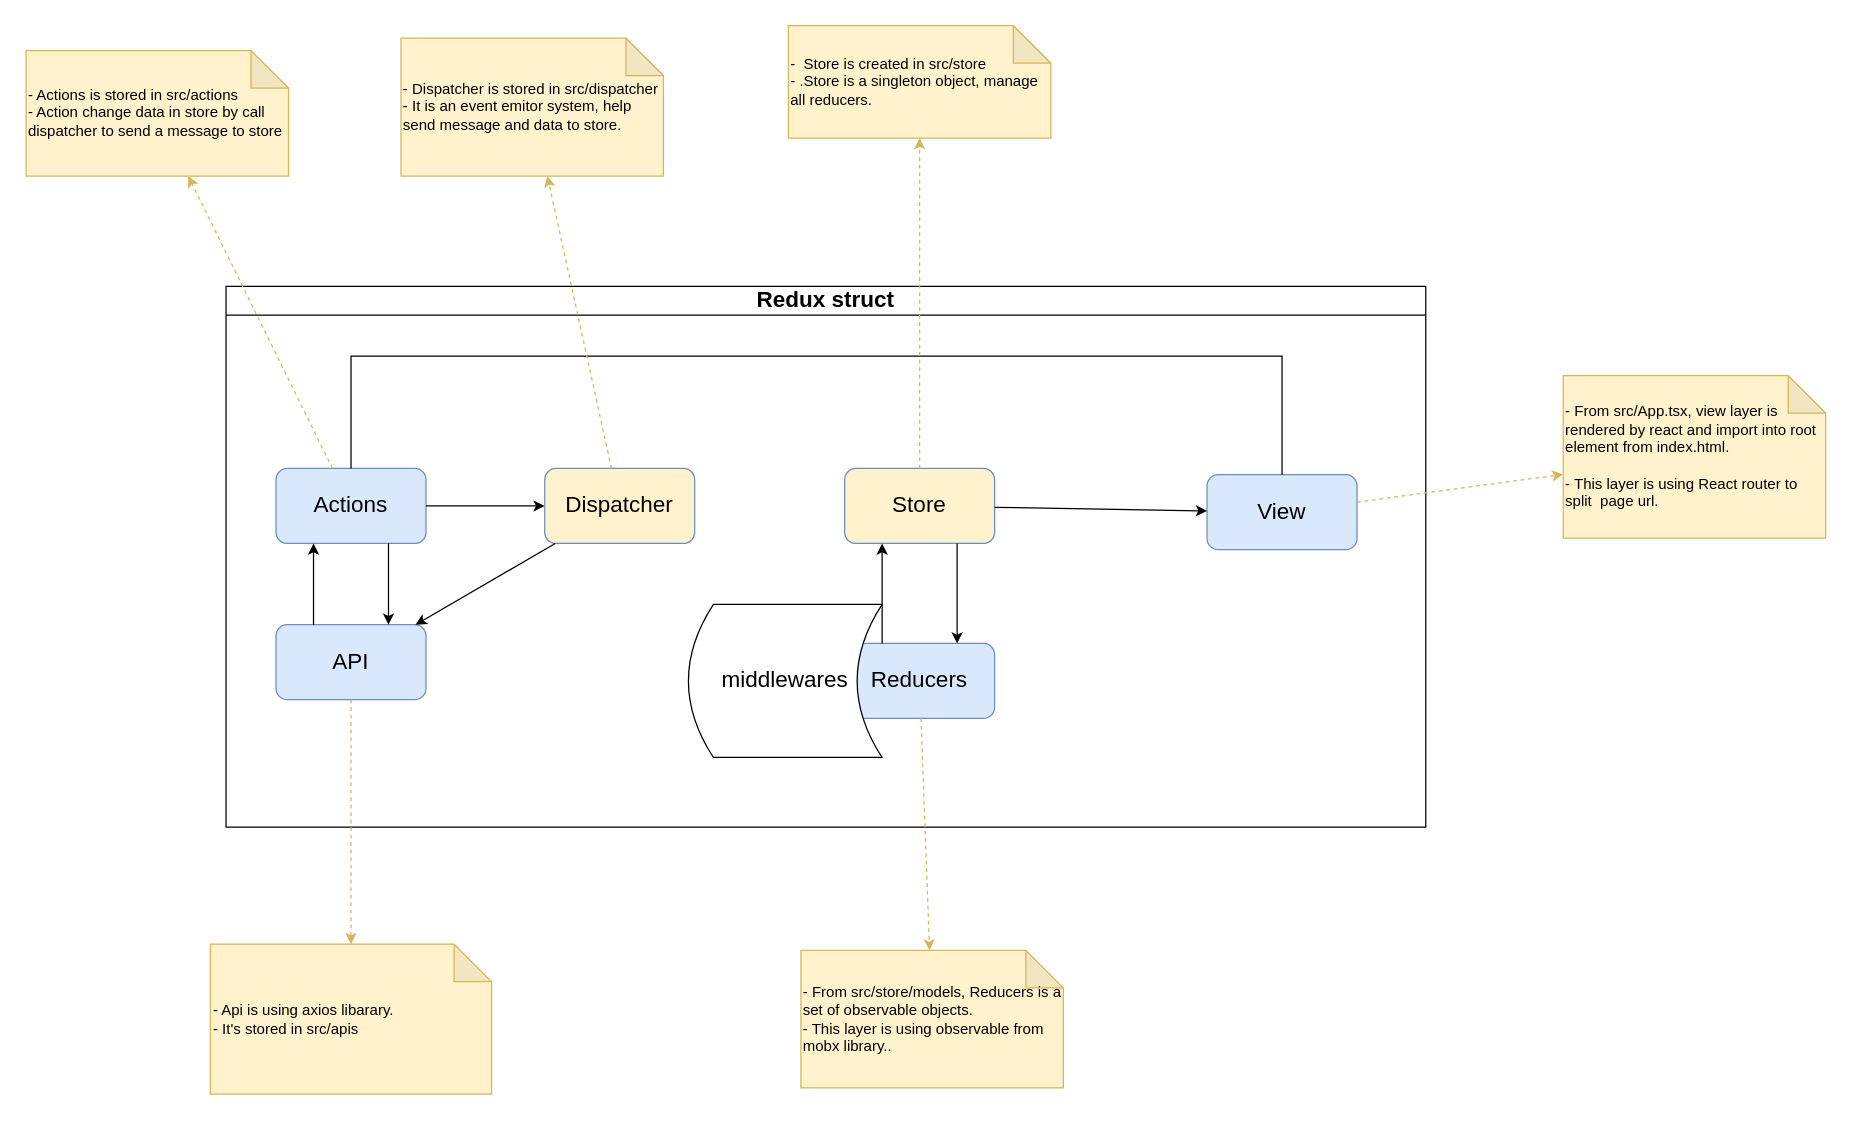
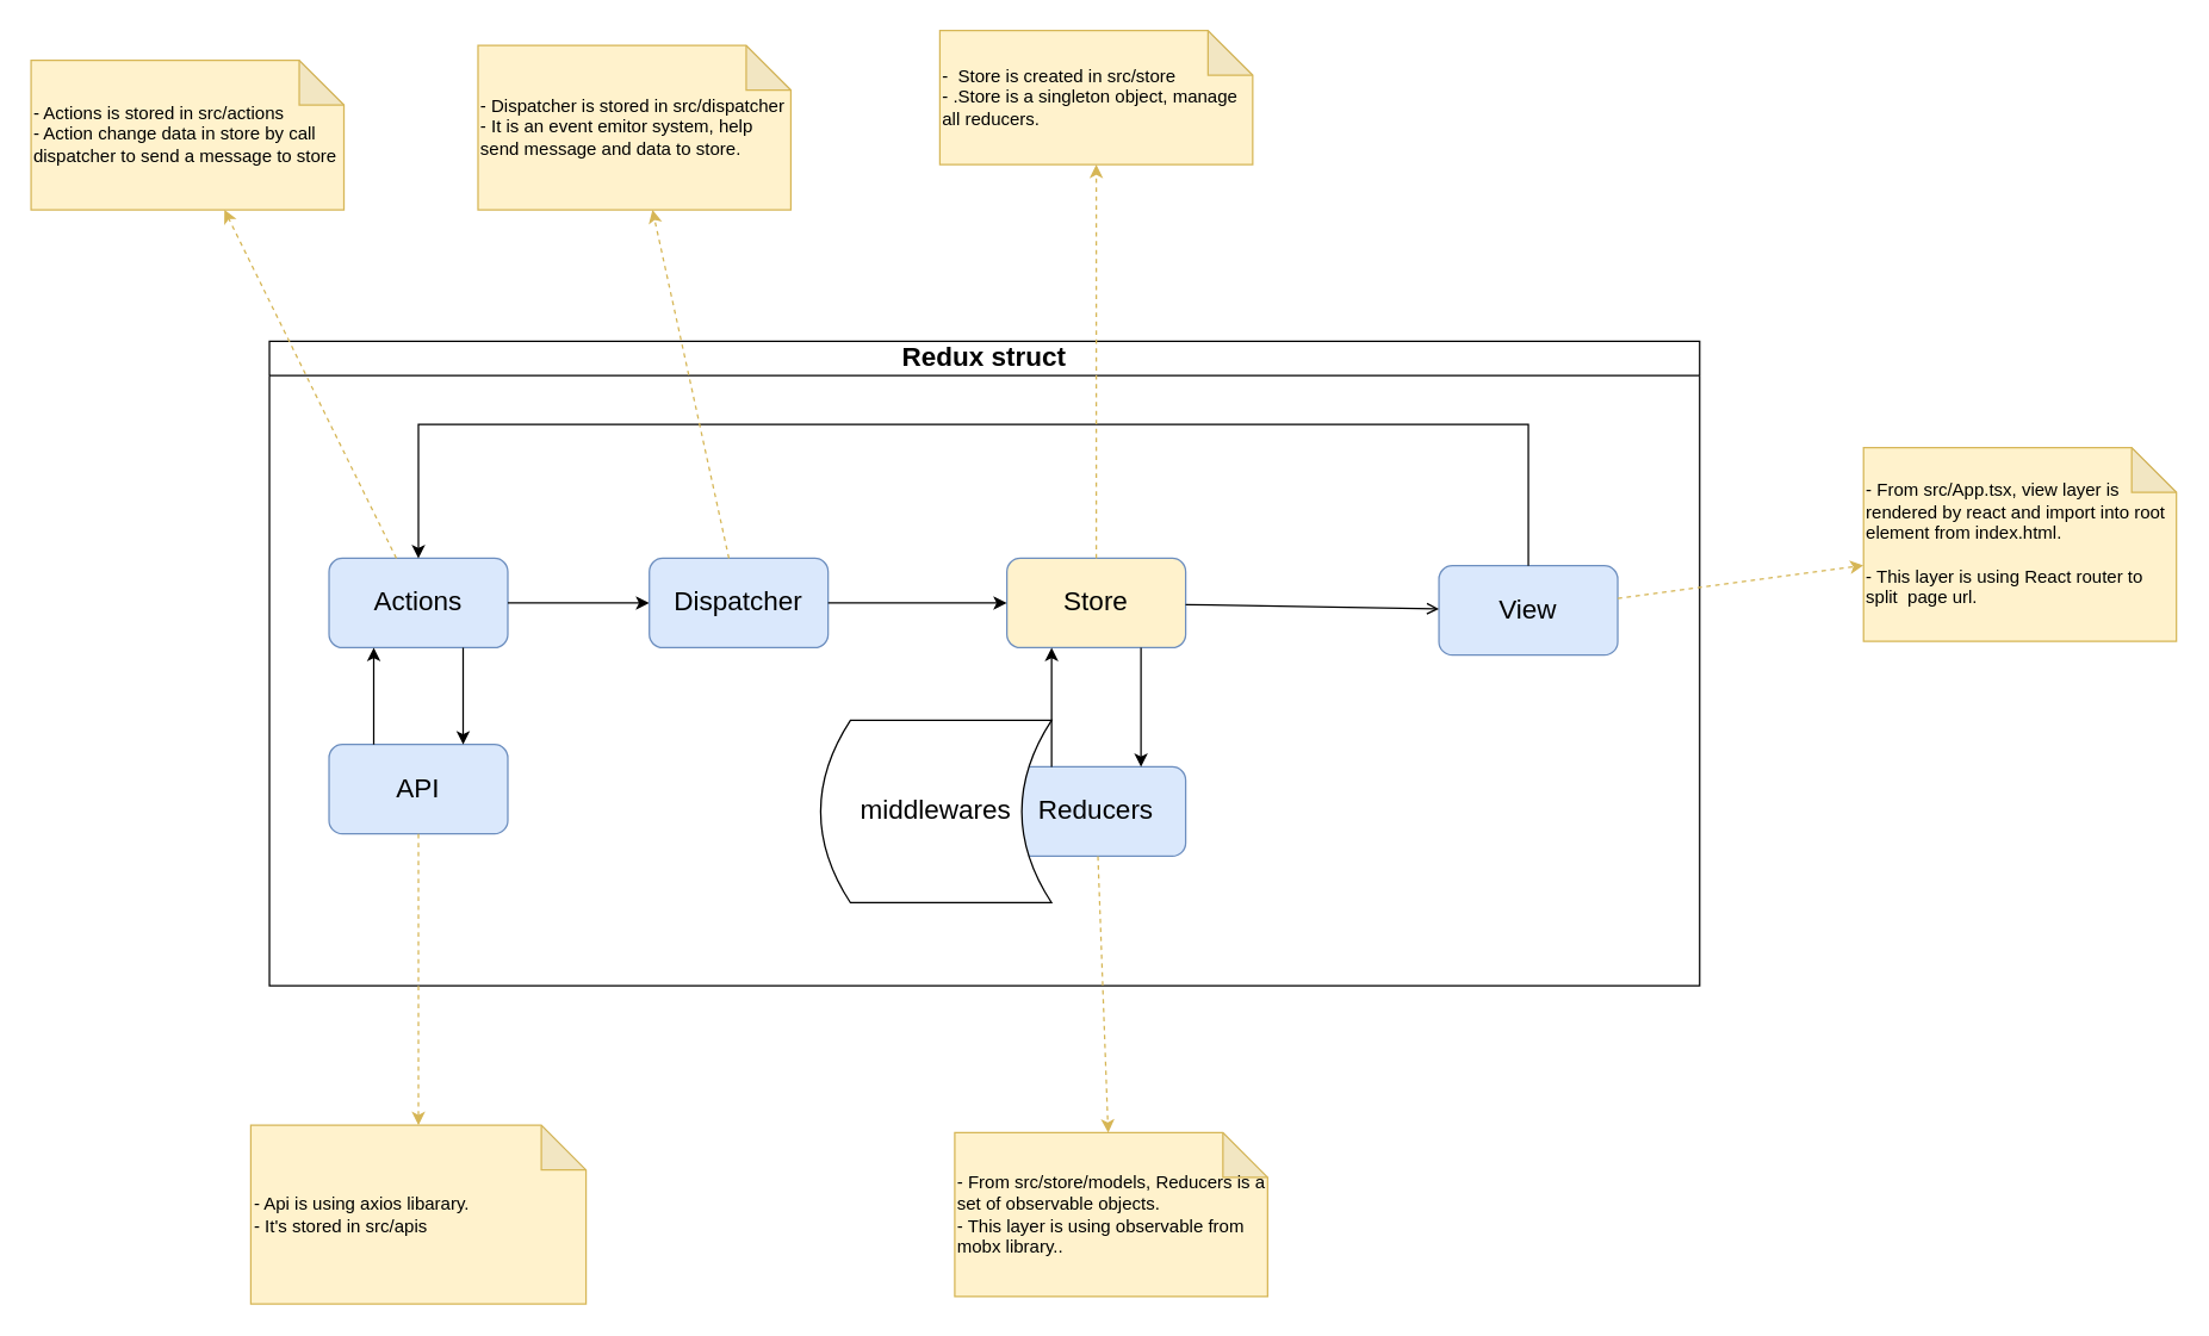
  <mxCell id="0" />
  <mxCell id="1" parent="0" />
  <mxCell id="2" value="Redux struct" style="swimlane;whiteSpace=wrap;html=1;fontSize=18;" vertex="1" parent="1"><mxGeometry x="180" y="228.75" width="960" height="432.5" as="geometry" /></mxCell>
  <mxCell id="3" value="Actions" style="rounded=1;whiteSpace=wrap;html=1;fontSize=18;fillColor=#dae8fc;strokeColor=#6c8ebf;" vertex="1" parent="2"><mxGeometry x="40" y="145.63" width="120" height="60" as="geometry" /></mxCell>
  <mxCell id="4" value="Store" style="rounded=1;whiteSpace=wrap;html=1;fontSize=18;fillColor=#fff2cc;strokeColor=#6c8ebf;" vertex="1" parent="2"><mxGeometry x="495" y="145.63" width="120" height="60" as="geometry" /></mxCell>
  <mxCell id="5" value="View" style="rounded=1;whiteSpace=wrap;html=1;fontSize=18;fillColor=#dae8fc;strokeColor=#6c8ebf;" vertex="1" parent="2"><mxGeometry x="785" y="150.63" width="120" height="60" as="geometry" /></mxCell>
  <mxCell id="6" value="API" style="rounded=1;whiteSpace=wrap;html=1;fontSize=18;fillColor=#dae8fc;strokeColor=#6c8ebf;" vertex="1" parent="2"><mxGeometry x="40" y="270.63" width="120" height="60" as="geometry" /></mxCell>
  <mxCell id="7" value="" style="endArrow=classic;html=1;rounded=0;fontSize=18;exitX=0.25;exitY=0;exitDx=0;exitDy=0;entryX=0.25;entryY=1;entryDx=0;entryDy=0;" edge="1" parent="2" source="6" target="3"><mxGeometry width="50" height="50" relative="1" as="geometry"><mxPoint x="330" y="220.63" as="sourcePoint" /><mxPoint x="380" y="170.63" as="targetPoint" /></mxGeometry></mxCell>
  <mxCell id="8" value="" style="endArrow=classic;html=1;rounded=0;fontSize=18;entryX=0.75;entryY=0;entryDx=0;entryDy=0;exitX=0.75;exitY=1;exitDx=0;exitDy=0;" edge="1" parent="2" source="3" target="6"><mxGeometry width="50" height="50" relative="1" as="geometry"><mxPoint x="330" y="220.63" as="sourcePoint" /><mxPoint x="380" y="170.63" as="targetPoint" /></mxGeometry></mxCell>
  <mxCell id="9" value="" style="endArrow=classic;html=1;rounded=0;fontSize=18;exitX=1;exitY=0.5;exitDx=0;exitDy=0;" edge="1" parent="2" source="3" target="12"><mxGeometry width="50" height="50" relative="1" as="geometry"><mxPoint x="385" y="225.63" as="sourcePoint" /><mxPoint x="435" y="175.63" as="targetPoint" /></mxGeometry></mxCell>
- <mxCell id="10" value="" style="endArrow=classic;html=1;rounded=0;fontSize=18;" edge="1" parent="2" source="4" target="5"><mxGeometry width="50" height="50" relative="1" as="geometry"><mxPoint x="385" y="225.63" as="sourcePoint" /><mxPoint x="435" y="175.63" as="targetPoint" /></mxGeometry></mxCell>
- <mxCell id="11" value="" style="endArrow=none;html=1;rounded=0;fontSize=18;" edge="1" parent="2" source="5" target="3"><mxGeometry width="50" height="50" relative="1" as="geometry"><mxPoint x="425" y="35.63" as="sourcePoint" /><mxPoint x="435" y="175.63" as="targetPoint" /><Array as="points"><mxPoint x="845" y="55.63" /><mxPoint x="100" y="55.63" /></Array></mxGeometry></mxCell>
- <mxCell id="12" value="Dispatcher" style="rounded=1;whiteSpace=wrap;html=1;fontSize=18;fillColor=#fff2cc;strokeColor=#6c8ebf;" vertex="1" parent="2"><mxGeometry x="255" y="145.63" width="120" height="60" as="geometry" /></mxCell>
- <mxCell id="13" value="" style="endArrow=classic;html=1;rounded=0;fontSize=18;" edge="1" parent="2" source="12" target="6"><mxGeometry width="50" height="50" relative="1" as="geometry"><mxPoint x="385" y="315.63" as="sourcePoint" /><mxPoint x="395" y="178.963" as="targetPoint" /></mxGeometry></mxCell>
+ <mxCell id="10" value="" style="endArrow=open;html=1;rounded=0;fontSize=18;" edge="1" parent="2" source="4" target="5"><mxGeometry width="50" height="50" relative="1" as="geometry"><mxPoint x="385" y="225.63" as="sourcePoint" /><mxPoint x="435" y="175.63" as="targetPoint" /></mxGeometry></mxCell>
+ <mxCell id="11" value="" style="endArrow=classic;html=1;rounded=0;fontSize=18;" edge="1" parent="2" source="5" target="3"><mxGeometry width="50" height="50" relative="1" as="geometry"><mxPoint x="425" y="35.63" as="sourcePoint" /><mxPoint x="435" y="175.63" as="targetPoint" /><Array as="points"><mxPoint x="845" y="55.63" /><mxPoint x="100" y="55.63" /></Array></mxGeometry></mxCell>
+ <mxCell id="12" value="Dispatcher" style="rounded=1;whiteSpace=wrap;html=1;fontSize=18;fillColor=#dae8fc;strokeColor=#6c8ebf;" vertex="1" parent="2"><mxGeometry x="255" y="145.63" width="120" height="60" as="geometry" /></mxCell>
+ <mxCell id="13" value="" style="endArrow=classic;html=1;rounded=0;fontSize=18;entryX=0;entryY=0.5;entryDx=0;entryDy=0;" edge="1" parent="2" source="12" target="4"><mxGeometry width="50" height="50" relative="1" as="geometry"><mxPoint x="385" y="315.63" as="sourcePoint" /><mxPoint x="395" y="178.963" as="targetPoint" /></mxGeometry></mxCell>
  <mxCell id="14" value="Reducers" style="rounded=1;whiteSpace=wrap;html=1;fontSize=18;fillColor=#dae8fc;strokeColor=#6c8ebf;" vertex="1" parent="2"><mxGeometry x="495" y="285.63" width="120" height="60" as="geometry" /></mxCell>
  <mxCell id="15" value="" style="endArrow=classic;html=1;rounded=0;fontSize=18;entryX=0.25;entryY=1;entryDx=0;entryDy=0;exitX=0.25;exitY=0;exitDx=0;exitDy=0;" edge="1" parent="2" source="14" target="4"><mxGeometry width="50" height="50" relative="1" as="geometry"><mxPoint x="385" y="315.63" as="sourcePoint" /><mxPoint x="435" y="265.63" as="targetPoint" /></mxGeometry></mxCell>
  <mxCell id="16" value="" style="endArrow=classic;html=1;rounded=0;fontSize=18;exitX=0.75;exitY=1;exitDx=0;exitDy=0;entryX=0.75;entryY=0;entryDx=0;entryDy=0;" edge="1" parent="2" source="4" target="14"><mxGeometry width="50" height="50" relative="1" as="geometry"><mxPoint x="385" y="315.63" as="sourcePoint" /><mxPoint x="435" y="265.63" as="targetPoint" /></mxGeometry></mxCell>
  <mxCell id="17" value="middlewares" style="shape=dataStorage;whiteSpace=wrap;html=1;fixedSize=1;fontSize=18;" vertex="1" parent="2"><mxGeometry x="370" y="254.38" width="155" height="122.5" as="geometry" /></mxCell>
  <mxCell id="18" value="- From src/App.tsx, view layer is rendered by react and import into root element from index.html.&lt;br&gt;&lt;br&gt;- This layer is using React router to split&amp;nbsp; page url." style="shape=note;whiteSpace=wrap;html=1;backgroundOutline=1;darkOpacity=0.05;align=left;fillColor=#fff2cc;strokeColor=#d6b656;" vertex="1" parent="1"><mxGeometry x="1250" y="300" width="210" height="130" as="geometry" /></mxCell>
  <mxCell id="19" value="" style="endArrow=classic;html=1;rounded=0;dashed=1;fillColor=#fff2cc;strokeColor=#d6b656;" edge="1" parent="1" source="5" target="18"><mxGeometry width="50" height="50" relative="1" as="geometry"><mxPoint x="710" y="540" as="sourcePoint" /><mxPoint x="760" y="490" as="targetPoint" /></mxGeometry></mxCell>
  <mxCell id="20" value="- From src/store/models, Reducers is a set of&amp;nbsp;observable&amp;nbsp;&lt;span style=&quot;background-color: initial;&quot;&gt;objects.&lt;/span&gt;&lt;br&gt;- This layer is using&amp;nbsp;observable&amp;nbsp;&lt;span style=&quot;background-color: initial;&quot;&gt;from mobx library..&lt;/span&gt;" style="shape=note;whiteSpace=wrap;html=1;backgroundOutline=1;darkOpacity=0.05;align=left;fillColor=#fff2cc;strokeColor=#d6b656;" vertex="1" parent="1"><mxGeometry x="640" y="760" width="210" height="110" as="geometry" /></mxCell>
  <mxCell id="21" value="" style="endArrow=classic;html=1;rounded=0;dashed=1;fillColor=#fff2cc;strokeColor=#d6b656;" edge="1" parent="1" target="20" source="14"><mxGeometry width="50" height="50" relative="1" as="geometry"><mxPoint x="704.838" y="574.38" as="sourcePoint" /><mxPoint x="440" y="880" as="targetPoint" /></mxGeometry></mxCell>
  <mxCell id="22" value="- Api is using axios libarary.&lt;br&gt;- It's stored in src/apis" style="shape=note;whiteSpace=wrap;html=1;backgroundOutline=1;darkOpacity=0.05;align=left;fillColor=#fff2cc;strokeColor=#d6b656;" vertex="1" parent="1"><mxGeometry x="167.5" y="755" width="225" height="120" as="geometry" /></mxCell>
  <mxCell id="23" value="" style="endArrow=classic;html=1;rounded=0;dashed=1;fillColor=#fff2cc;strokeColor=#d6b656;" edge="1" parent="1" target="22" source="6"><mxGeometry width="50" height="50" relative="1" as="geometry"><mxPoint x="217.947" y="490" as="sourcePoint" /><mxPoint x="-335" y="986.62" as="targetPoint" /></mxGeometry></mxCell>
  <mxCell id="24" value="- Actions is stored in src/actions&lt;br&gt;- Action change data in store by call dispatcher to send a message to store" style="shape=note;whiteSpace=wrap;html=1;backgroundOutline=1;darkOpacity=0.05;align=left;fillColor=#fff2cc;strokeColor=#d6b656;" vertex="1" parent="1"><mxGeometry x="20" y="40" width="210" height="100.38" as="geometry" /></mxCell>
  <mxCell id="25" value="" style="endArrow=classic;html=1;rounded=0;dashed=1;fillColor=#fff2cc;strokeColor=#d6b656;" edge="1" parent="1" target="24" source="3"><mxGeometry width="50" height="50" relative="1" as="geometry"><mxPoint x="297.643" y="273.76" as="sourcePoint" /><mxPoint x="-440" y="257" as="targetPoint" /></mxGeometry></mxCell>
  <mxCell id="26" value="- Dispatcher is stored in src/dispatcher&lt;br&gt;- It is an event emitor system, help send message and data to store." style="shape=note;whiteSpace=wrap;html=1;backgroundOutline=1;darkOpacity=0.05;align=left;fillColor=#fff2cc;strokeColor=#d6b656;" vertex="1" parent="1"><mxGeometry x="320" y="30" width="210" height="110.38" as="geometry" /></mxCell>
  <mxCell id="27" value="" style="endArrow=classic;html=1;rounded=0;dashed=1;fillColor=#fff2cc;strokeColor=#d6b656;" edge="1" parent="1" target="26" source="12"><mxGeometry width="50" height="50" relative="1" as="geometry"><mxPoint x="665" y="228.75" as="sourcePoint" /><mxPoint x="-40" y="111.75" as="targetPoint" /></mxGeometry></mxCell>
  <mxCell id="28" value="-&amp;nbsp; Store is created in src/store&lt;br&gt;- .Store is a singleton object, manage all reducers." style="shape=note;whiteSpace=wrap;html=1;backgroundOutline=1;darkOpacity=0.05;align=left;fillColor=#fff2cc;strokeColor=#d6b656;" vertex="1" parent="1"><mxGeometry x="630" y="20" width="210" height="90" as="geometry" /></mxCell>
  <mxCell id="29" value="" style="endArrow=classic;html=1;rounded=0;dashed=1;fillColor=#fff2cc;strokeColor=#d6b656;" edge="1" parent="1" source="4" target="28"><mxGeometry width="50" height="50" relative="1" as="geometry"><mxPoint x="498" y="384" as="sourcePoint" /><mxPoint x="447" y="150" as="targetPoint" /></mxGeometry></mxCell>
